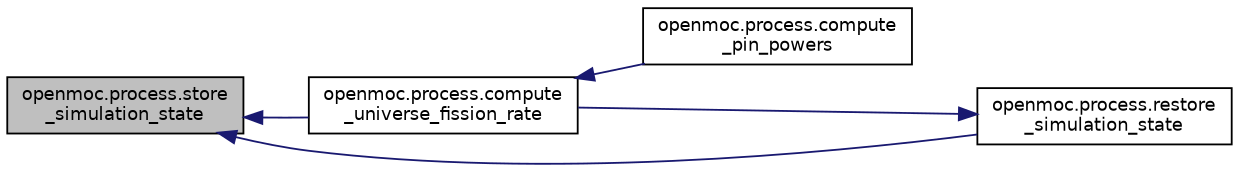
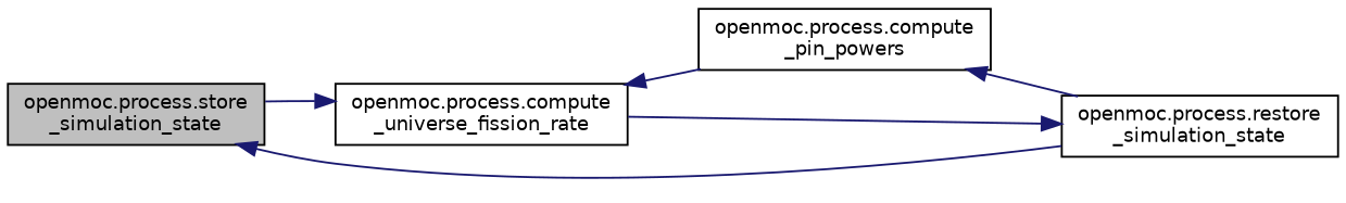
  digraph {
    rankdir=LR
    node [color=black fillcolor=white fontname=Helvetica fontsize=10 shape=record style=filled]
    edge [color=midnightblue dir=back fontname=Helvetica fontsize=10 labelfontname=Helvetica labelfontsize=10 style=solid]
    n1 [fillcolor=grey75 fontcolor=black height=0.2 label="openmoc.process.store\l_simulation_state" width=0.4]
    n2 [height=0.2 label="openmoc.process.compute\l_universe_fission_rate" width=0.4]
    n3 [height=0.2 label="openmoc.process.restore\l_simulation_state" width=0.4]
    n4 [height=0.2 label="openmoc.process.compute\l_pin_powers" width=0.4]
-   n1 -> n2
+   n2 -> n1
    n1 -> n3
    n2 -> n4
    n3 -> n2
+   n4 -> n3
  }
